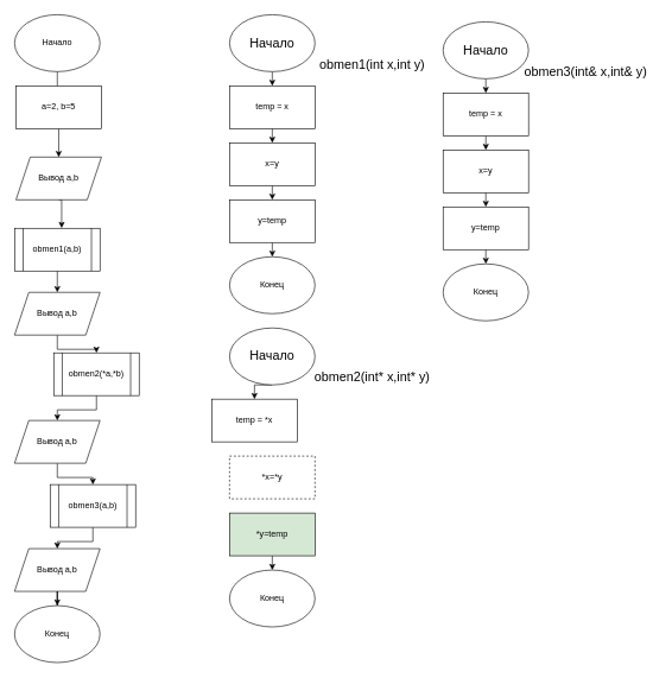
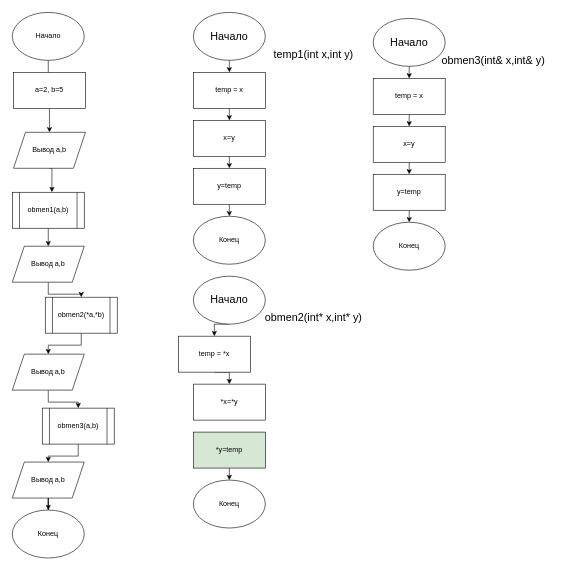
  <mxCell id="0" />
  <mxCell id="1" parent="0" />
  <mxCell id="2" style="edgeStyle=orthogonalEdgeStyle;rounded=0;orthogonalLoop=1;jettySize=auto;html=1;exitX=0.5;exitY=1;exitDx=0;exitDy=0;entryX=0.5;entryY=0;entryDx=0;entryDy=0;" edge="1" parent="1" source="3"><mxGeometry relative="1" as="geometry"><mxPoint x="80" y="170" as="targetPoint" /></mxGeometry></mxCell>
  <mxCell id="3" value="Начало" style="ellipse;whiteSpace=wrap;html=1;" vertex="1" parent="1"><mxGeometry x="20" width="120" height="80" as="geometry" y="20" /></mxCell>
  <mxCell id="4" style="edgeStyle=orthogonalEdgeStyle;rounded=0;orthogonalLoop=1;jettySize=auto;html=1;exitX=0.5;exitY=1;exitDx=0;exitDy=0;entryX=0.5;entryY=0;entryDx=0;entryDy=0;fontSize=12;" edge="1" parent="1" source="5" target="26"><mxGeometry relative="1" as="geometry" /></mxCell>
  <mxCell id="5" value="Начало" style="ellipse;whiteSpace=wrap;html=1;fontSize=18;" vertex="1" parent="1"><mxGeometry x="322" width="120" height="80" as="geometry" y="20" /></mxCell>
- <mxCell id="6" value="obmen1(int x,int y)" style="text;html=1;align=center;verticalAlign=middle;resizable=0;points=[];autosize=1;strokeColor=none;fillColor=none;fontSize=18;" vertex="1" parent="1"><mxGeometry x="437" y="70" width="170" height="40" as="geometry" /></mxCell>
+ <mxCell id="6" value="temp1(int x,int y)" style="text;html=1;align=center;verticalAlign=middle;resizable=0;points=[];autosize=1;strokeColor=none;fillColor=none;fontSize=18;" vertex="1" parent="1"><mxGeometry x="437" y="70" width="170" height="40" as="geometry" /></mxCell>
  <mxCell id="7" style="edgeStyle=orthogonalEdgeStyle;rounded=0;orthogonalLoop=1;jettySize=auto;html=1;exitX=0.5;exitY=1;exitDx=0;exitDy=0;fontSize=12;" edge="1" parent="1" source="8" target="11"><mxGeometry relative="1" as="geometry" /></mxCell>
  <mxCell id="8" value="a=2, b=5" style="rounded=0;whiteSpace=wrap;html=1;fontSize=12;" vertex="1" parent="1"><mxGeometry x="22" y="120" width="120" height="60" as="geometry" /></mxCell>
  <mxCell id="9" value="Конец" style="ellipse;whiteSpace=wrap;html=1;fontSize=12;" vertex="1" parent="1"><mxGeometry x="322" y="360" width="120" height="80" as="geometry" /></mxCell>
  <mxCell id="10" style="edgeStyle=orthogonalEdgeStyle;rounded=0;orthogonalLoop=1;jettySize=auto;html=1;exitX=0.5;exitY=1;exitDx=0;exitDy=0;entryX=0.551;entryY=-0.006;entryDx=0;entryDy=0;entryPerimeter=0;fontSize=12;" edge="1" parent="1" source="11" target="13"><mxGeometry relative="1" as="geometry" /></mxCell>
  <mxCell id="11" value="Вывод a,b" style="shape=parallelogram;perimeter=parallelogramPerimeter;whiteSpace=wrap;html=1;fixedSize=1;fontSize=12;" vertex="1" parent="1"><mxGeometry x="22" y="220" width="120" height="60" as="geometry" /></mxCell>
  <mxCell id="12" style="edgeStyle=orthogonalEdgeStyle;rounded=0;orthogonalLoop=1;jettySize=auto;html=1;exitX=0.5;exitY=1;exitDx=0;exitDy=0;entryX=0.5;entryY=0;entryDx=0;entryDy=0;fontSize=12;" edge="1" parent="1" source="13" target="15"><mxGeometry relative="1" as="geometry" /></mxCell>
  <mxCell id="13" value="obmen1(a,b)" style="shape=process;whiteSpace=wrap;html=1;backgroundOutline=1;fontSize=12;" vertex="1" parent="1"><mxGeometry x="20" y="320" width="120" height="60" as="geometry" /></mxCell>
  <mxCell id="14" style="edgeStyle=orthogonalEdgeStyle;rounded=0;orthogonalLoop=1;jettySize=auto;html=1;exitX=0.5;exitY=1;exitDx=0;exitDy=0;fontSize=12;" edge="1" parent="1" source="15" target="17"><mxGeometry relative="1" as="geometry" /></mxCell>
  <mxCell id="15" value="Вывод a,b" style="shape=parallelogram;perimeter=parallelogramPerimeter;whiteSpace=wrap;html=1;fixedSize=1;fontSize=12;" vertex="1" parent="1"><mxGeometry x="20" y="410" width="120" height="60" as="geometry" /></mxCell>
  <mxCell id="16" style="edgeStyle=orthogonalEdgeStyle;rounded=0;orthogonalLoop=1;jettySize=auto;html=1;exitX=0.5;exitY=1;exitDx=0;exitDy=0;entryX=0.5;entryY=0;entryDx=0;entryDy=0;fontSize=12;" edge="1" parent="1" source="17" target="19"><mxGeometry relative="1" as="geometry" /></mxCell>
  <mxCell id="17" value="obmen2(*a,*b)" style="shape=process;whiteSpace=wrap;html=1;backgroundOutline=1;fontSize=12;" vertex="1" parent="1"><mxGeometry x="75" y="495" width="120" height="60" as="geometry" /></mxCell>
  <mxCell id="18" style="edgeStyle=orthogonalEdgeStyle;rounded=0;orthogonalLoop=1;jettySize=auto;html=1;exitX=0.5;exitY=1;exitDx=0;exitDy=0;fontSize=12;" edge="1" parent="1" source="19" target="21"><mxGeometry relative="1" as="geometry" /></mxCell>
  <mxCell id="19" value="Вывод a,b" style="shape=parallelogram;perimeter=parallelogramPerimeter;whiteSpace=wrap;html=1;fixedSize=1;fontSize=12;" vertex="1" parent="1"><mxGeometry x="20" y="590" width="120" height="60" as="geometry" /></mxCell>
  <mxCell id="20" style="edgeStyle=orthogonalEdgeStyle;rounded=0;orthogonalLoop=1;jettySize=auto;html=1;exitX=0.5;exitY=1;exitDx=0;exitDy=0;fontSize=12;" edge="1" parent="1" source="21" target="23"><mxGeometry relative="1" as="geometry" /></mxCell>
  <mxCell id="21" value="obmen3(a,b)" style="shape=process;whiteSpace=wrap;html=1;backgroundOutline=1;fontSize=12;" vertex="1" parent="1"><mxGeometry x="70" y="680" width="120" height="60" as="geometry" /></mxCell>
  <mxCell id="22" style="edgeStyle=orthogonalEdgeStyle;rounded=0;orthogonalLoop=1;jettySize=auto;html=1;exitX=0.5;exitY=1;exitDx=0;exitDy=0;fontSize=12;" edge="1" parent="1" source="23" target="24"><mxGeometry relative="1" as="geometry" /></mxCell>
  <mxCell id="23" value="Вывод a,b" style="shape=parallelogram;perimeter=parallelogramPerimeter;whiteSpace=wrap;html=1;fixedSize=1;fontSize=12;" vertex="1" parent="1"><mxGeometry x="20" y="770" width="120" height="60" as="geometry" /></mxCell>
  <mxCell id="24" value="Конец" style="ellipse;whiteSpace=wrap;html=1;fontSize=12;" vertex="1" parent="1"><mxGeometry x="20" y="850" width="120" height="80" as="geometry" /></mxCell>
  <mxCell id="25" style="edgeStyle=orthogonalEdgeStyle;rounded=0;orthogonalLoop=1;jettySize=auto;html=1;exitX=0.5;exitY=1;exitDx=0;exitDy=0;entryX=0.5;entryY=0;entryDx=0;entryDy=0;fontSize=12;" edge="1" parent="1" source="26" target="28"><mxGeometry relative="1" as="geometry" /></mxCell>
  <mxCell id="26" value="temp = x" style="rounded=0;whiteSpace=wrap;html=1;fontSize=12;" vertex="1" parent="1"><mxGeometry x="322" y="120" width="120" height="60" as="geometry" /></mxCell>
  <mxCell id="27" style="edgeStyle=orthogonalEdgeStyle;rounded=0;orthogonalLoop=1;jettySize=auto;html=1;exitX=0.5;exitY=1;exitDx=0;exitDy=0;entryX=0.5;entryY=0;entryDx=0;entryDy=0;fontSize=12;" edge="1" parent="1" source="28" target="30"><mxGeometry relative="1" as="geometry" /></mxCell>
  <mxCell id="28" value="x=y" style="rounded=0;whiteSpace=wrap;html=1;fontSize=12;" vertex="1" parent="1"><mxGeometry x="322" y="200" width="120" height="60" as="geometry" /></mxCell>
  <mxCell id="29" style="edgeStyle=orthogonalEdgeStyle;rounded=0;orthogonalLoop=1;jettySize=auto;html=1;exitX=0.5;exitY=1;exitDx=0;exitDy=0;entryX=0.5;entryY=0;entryDx=0;entryDy=0;fontSize=12;" edge="1" parent="1" source="30" target="9"><mxGeometry relative="1" as="geometry" /></mxCell>
  <mxCell id="30" value="y=temp" style="rounded=0;whiteSpace=wrap;html=1;fontSize=12;" vertex="1" parent="1"><mxGeometry x="322" y="280" width="120" height="60" as="geometry" /></mxCell>
  <mxCell id="31" style="edgeStyle=orthogonalEdgeStyle;rounded=0;orthogonalLoop=1;jettySize=auto;html=1;exitX=0.5;exitY=1;exitDx=0;exitDy=0;entryX=0.5;entryY=0;entryDx=0;entryDy=0;fontSize=12;" edge="1" parent="1" source="32" target="36"><mxGeometry relative="1" as="geometry" /></mxCell>
  <mxCell id="32" value="Начало" style="ellipse;whiteSpace=wrap;html=1;fontSize=18;" vertex="1" parent="1"><mxGeometry x="322" y="460" width="120" height="80" as="geometry" /></mxCell>
  <mxCell id="33" value="obmen2(int* x,int* y)" style="text;html=1;align=center;verticalAlign=middle;resizable=0;points=[];autosize=1;strokeColor=none;fillColor=none;fontSize=18;" vertex="1" parent="1"><mxGeometry x="427" y="510" width="190" height="40" as="geometry" /></mxCell>
  <mxCell id="34" value="Конец" style="ellipse;whiteSpace=wrap;html=1;fontSize=12;" vertex="1" parent="1"><mxGeometry x="322" y="800" width="120" height="80" as="geometry" /></mxCell>
+ <mxCell id="35" style="edgeStyle=orthogonalEdgeStyle;rounded=0;orthogonalLoop=1;jettySize=auto;html=1;exitX=0.5;exitY=1;exitDx=0;exitDy=0;entryX=0.5;entryY=0;entryDx=0;entryDy=0;fontSize=12;" edge="1" parent="1" source="36" target="37"><mxGeometry relative="1" as="geometry" /></mxCell>
  <mxCell id="36" value="temp = *x" style="rounded=0;whiteSpace=wrap;html=1;fontSize=12;" vertex="1" parent="1"><mxGeometry x="297" y="560" width="120" height="60" as="geometry" /></mxCell>
- <mxCell id="37" value="*x=*y" style="rounded=0;whiteSpace=wrap;html=1;fontSize=12;dashed=1;" vertex="1" parent="1"><mxGeometry x="322" y="640" width="120" height="60" as="geometry" /></mxCell>
+ <mxCell id="37" value="*x=*y" style="rounded=0;whiteSpace=wrap;html=1;fontSize=12;" vertex="1" parent="1"><mxGeometry x="322" y="640" width="120" height="60" as="geometry" /></mxCell>
  <mxCell id="38" style="edgeStyle=orthogonalEdgeStyle;rounded=0;orthogonalLoop=1;jettySize=auto;html=1;exitX=0.5;exitY=1;exitDx=0;exitDy=0;entryX=0.5;entryY=0;entryDx=0;entryDy=0;fontSize=12;" edge="1" parent="1" source="39" target="34"><mxGeometry relative="1" as="geometry" /></mxCell>
  <mxCell id="39" value="*y=temp" style="rounded=0;whiteSpace=wrap;html=1;fontSize=12;fillColor=#d5e8d4;" vertex="1" parent="1"><mxGeometry x="322" y="720" width="120" height="60" as="geometry" /></mxCell>
  <mxCell id="40" style="edgeStyle=orthogonalEdgeStyle;rounded=0;orthogonalLoop=1;jettySize=auto;html=1;exitX=0.5;exitY=1;exitDx=0;exitDy=0;entryX=0.5;entryY=0;entryDx=0;entryDy=0;fontSize=12;" edge="1" parent="1" source="41" target="45"><mxGeometry relative="1" as="geometry" /></mxCell>
  <mxCell id="41" value="Начало" style="ellipse;whiteSpace=wrap;html=1;fontSize=18;" vertex="1" parent="1"><mxGeometry x="622" y="30" width="120" height="80" as="geometry" /></mxCell>
  <mxCell id="42" value="obmen3(int&amp;amp; x,int&amp;amp; y)" style="text;html=1;align=center;verticalAlign=middle;resizable=0;points=[];autosize=1;strokeColor=none;fillColor=none;fontSize=18;" vertex="1" parent="1"><mxGeometry x="722" y="80" width="200" height="40" as="geometry" /></mxCell>
  <mxCell id="43" value="Конец" style="ellipse;whiteSpace=wrap;html=1;fontSize=12;" vertex="1" parent="1"><mxGeometry x="622" y="370" width="120" height="80" as="geometry" /></mxCell>
  <mxCell id="44" style="edgeStyle=orthogonalEdgeStyle;rounded=0;orthogonalLoop=1;jettySize=auto;html=1;exitX=0.5;exitY=1;exitDx=0;exitDy=0;entryX=0.5;entryY=0;entryDx=0;entryDy=0;fontSize=12;" edge="1" parent="1" source="45" target="47"><mxGeometry relative="1" as="geometry" /></mxCell>
  <mxCell id="45" value="temp = x" style="rounded=0;whiteSpace=wrap;html=1;fontSize=12;" vertex="1" parent="1"><mxGeometry x="622" y="130" width="120" height="60" as="geometry" /></mxCell>
  <mxCell id="46" style="edgeStyle=orthogonalEdgeStyle;rounded=0;orthogonalLoop=1;jettySize=auto;html=1;exitX=0.5;exitY=1;exitDx=0;exitDy=0;entryX=0.5;entryY=0;entryDx=0;entryDy=0;fontSize=12;" edge="1" parent="1" source="47" target="49"><mxGeometry relative="1" as="geometry" /></mxCell>
  <mxCell id="47" value="x=y" style="rounded=0;whiteSpace=wrap;html=1;fontSize=12;" vertex="1" parent="1"><mxGeometry x="622" y="210" width="120" height="60" as="geometry" /></mxCell>
  <mxCell id="48" style="edgeStyle=orthogonalEdgeStyle;rounded=0;orthogonalLoop=1;jettySize=auto;html=1;exitX=0.5;exitY=1;exitDx=0;exitDy=0;entryX=0.5;entryY=0;entryDx=0;entryDy=0;fontSize=12;" edge="1" parent="1" source="49" target="43"><mxGeometry relative="1" as="geometry" /></mxCell>
  <mxCell id="49" value="y=temp" style="rounded=0;whiteSpace=wrap;html=1;fontSize=12;" vertex="1" parent="1"><mxGeometry x="622" y="290" width="120" height="60" as="geometry" /></mxCell>
